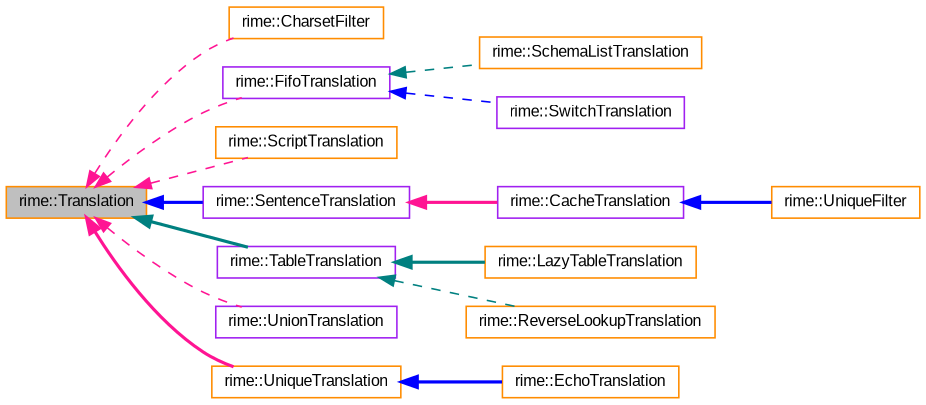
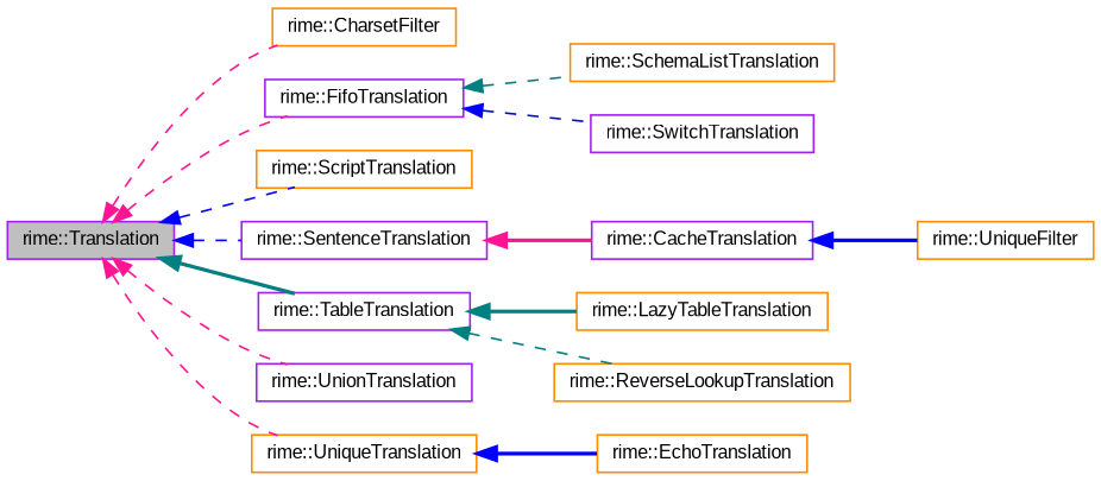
  digraph {
    fontname="Liberation Sans"
    rankdir=LR
    node [color=darkorange fillcolor=white fontname="Liberation Sans" fontsize=10 shape=record style=filled]
    edge [color=deeppink dir=back fontname="Liberation Sans" fontsize=10 labelfontname=Helvetica labelfontsize=10 style=dashed]
-   n1 [fillcolor=grey75 fontcolor=black height=0.2 label="rime::Translation" width=0.4]
+   n1 [color=purple fillcolor=grey75 fontcolor=black height=0.2 label="rime::Translation" width=0.4]
    n2 [height=0.2 label="rime::CharsetFilter" width=0.4]
    n3 [color=purple height=0.2 label="rime::FifoTranslation" width=0.4]
    n4 [height=0.2 label="rime::ScriptTranslation" width=0.4]
    n5 [color=purple height=0.2 label="rime::SentenceTranslation" width=0.4]
    n6 [color=purple height=0.2 label="rime::TableTranslation" width=0.4]
    n7 [color=purple height=0.2 label="rime::UnionTranslation" width=0.4]
    n8 [height=0.2 label="rime::UniqueTranslation" width=0.4]
    n9 [color=purple height=0.2 label="rime::CacheTranslation" width=0.4]
    n10 [height=0.2 label="rime::UniqueFilter" width=0.4]
    n11 [height=0.2 label="rime::SchemaListTranslation" width=0.4]
    n12 [color=purple height=0.2 label="rime::SwitchTranslation" width=0.4]
    n13 [height=0.2 label="rime::LazyTableTranslation" width=0.4]
    n14 [height=0.2 label="rime::ReverseLookupTranslation" width=0.4]
    n15 [height=0.2 label="rime::EchoTranslation" width=0.4]
    n1 -> n2
    n1 -> n3
-   n1 -> n4
-   n1 -> n5 [color=blue style=bold]
+   n1 -> n4 [color=blue]
+   n1 -> n5 [color=blue]
    n1 -> n6 [color=teal style=bold]
    n1 -> n7
-   n1 -> n8 [style=bold]
+   n1 -> n8
    n3 -> n11 [color=teal]
    n3 -> n12 [color=blue]
    n5 -> n9 [style=bold]
    n6 -> n13 [color=teal style=bold]
    n6 -> n14 [color=teal]
    n8 -> n15 [color=blue style=bold]
    n9 -> n10 [color=blue style=bold]
  }
